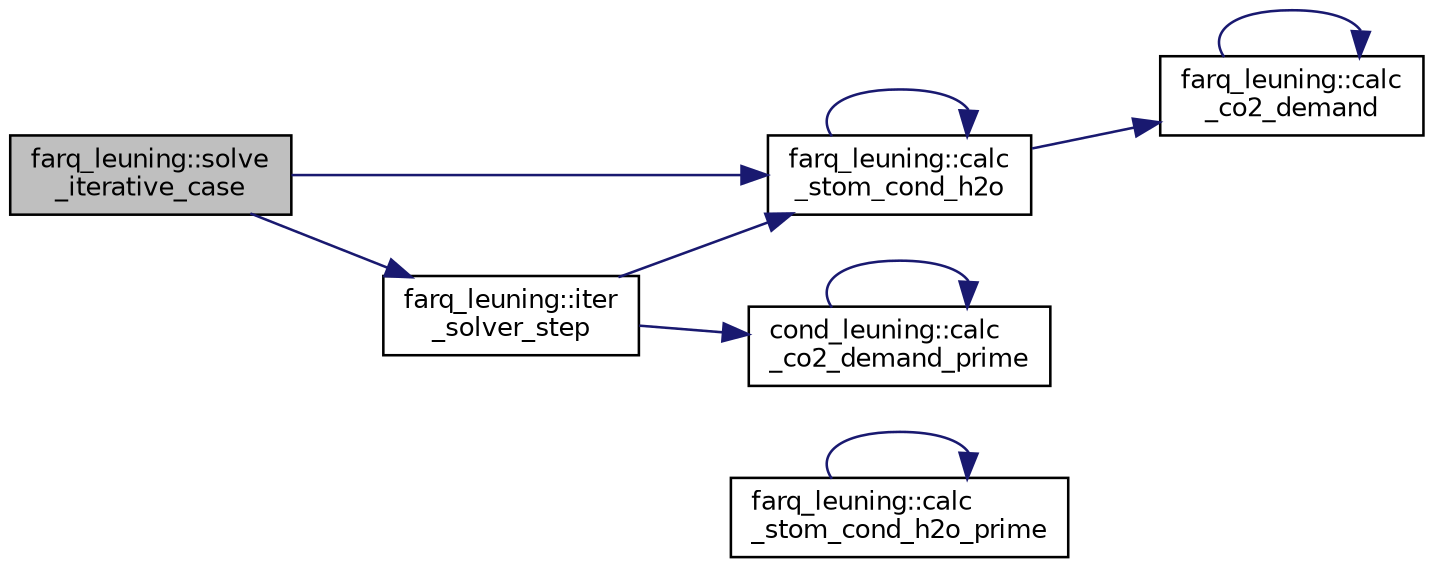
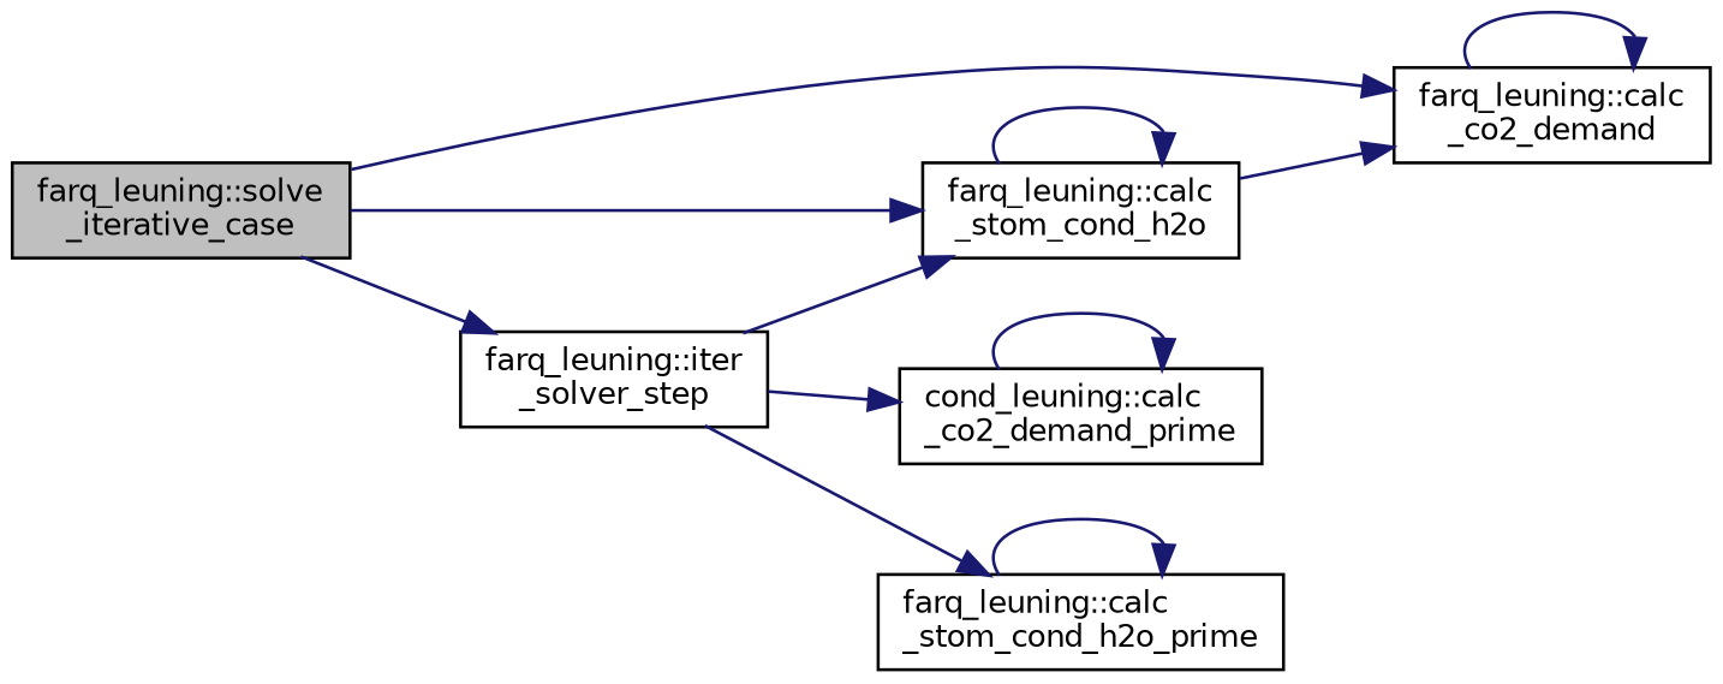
  digraph {
    rankdir=LR
    node [color=black fillcolor=white fontname=Helvetica fontsize=10 shape=record style=filled]
    edge [color=midnightblue fontname=Helvetica fontsize=10 labelfontname=Helvetica labelfontsize=10 style=solid]
    n1 [fillcolor=grey75 fontcolor=black height=0.2 label="farq_leuning::solve\l_iterative_case" width=0.4]
    n2 [height=0.2 label="farq_leuning::calc\l_co2_demand" width=0.4]
    n3 [height=0.2 label="farq_leuning::calc\l_stom_cond_h2o" width=0.4]
    n4 [height=0.2 label="farq_leuning::iter\l_solver_step" width=0.4]
    n5 [height=0.2 label="cond_leuning::calc\l_co2_demand_prime" width=0.4]
    n6 [height=0.2 label="farq_leuning::calc\l_stom_cond_h2o_prime" width=0.4]
+   n1 -> n2
    n1 -> n3
    n1 -> n4
    n2 -> n2
    n3 -> n2
    n3 -> n3
    n4 -> n3
    n4 -> n5
+   n4 -> n6
    n5 -> n5
    n6 -> n6
  }
